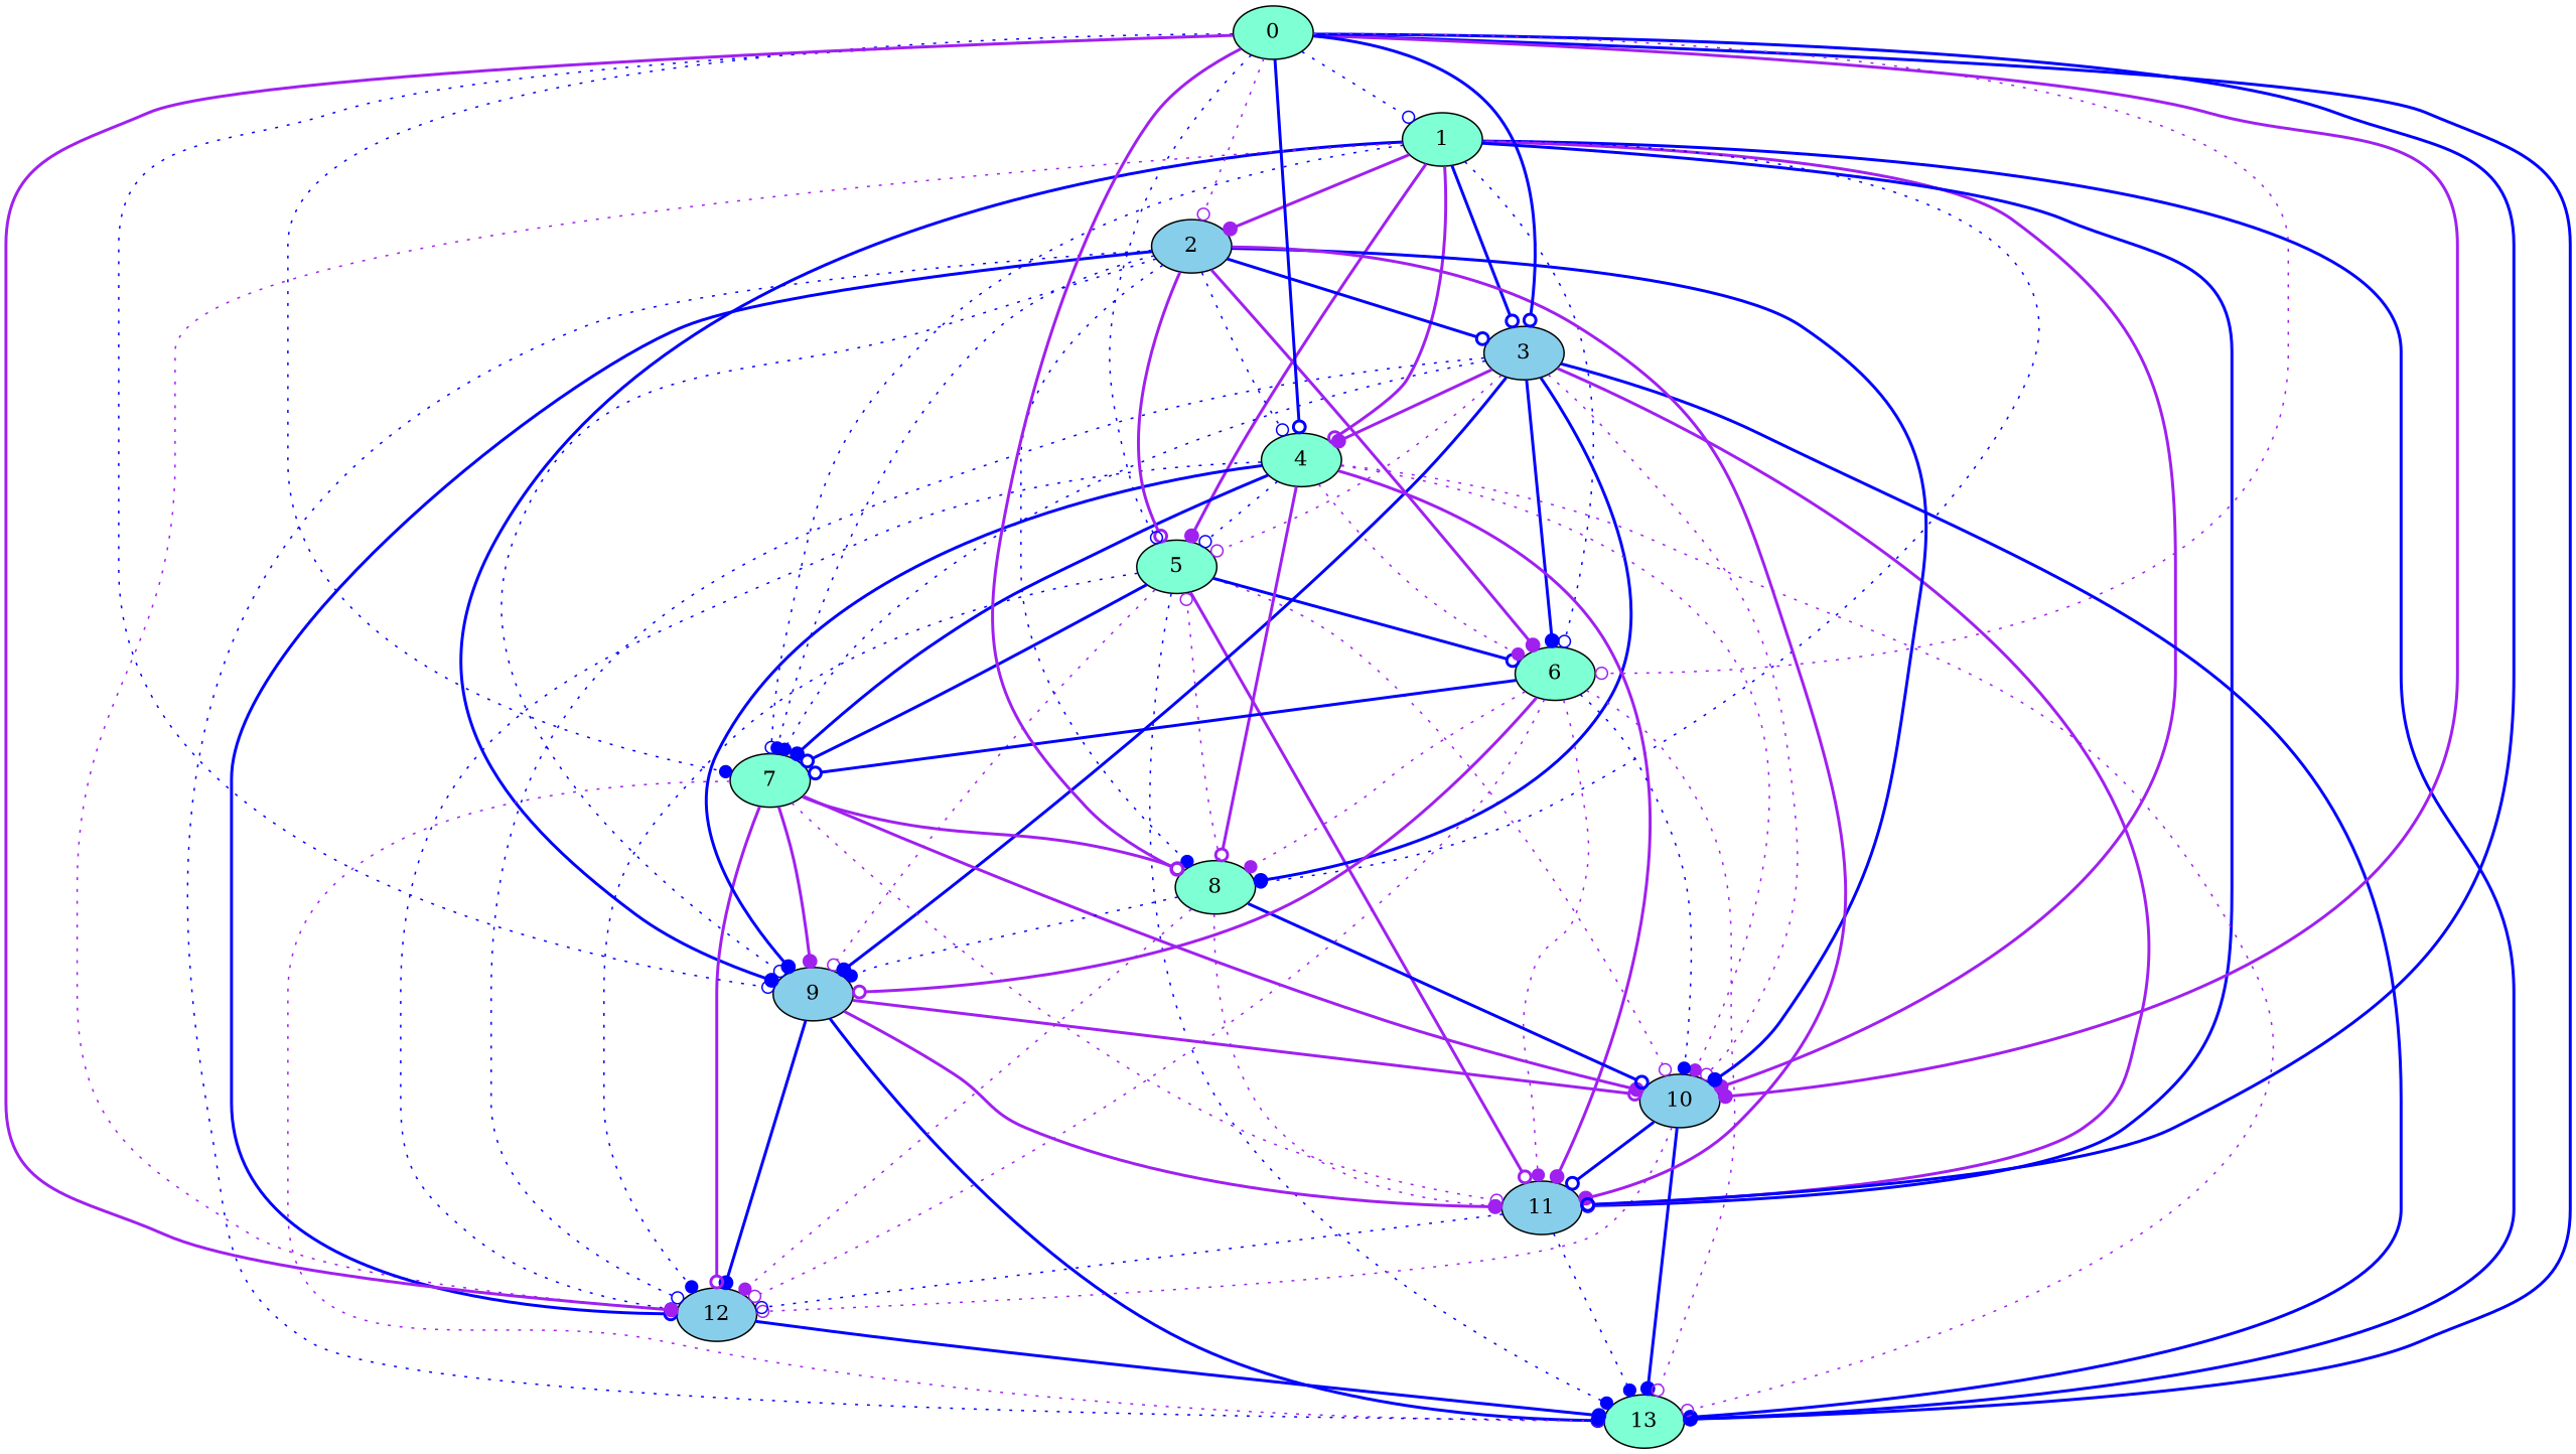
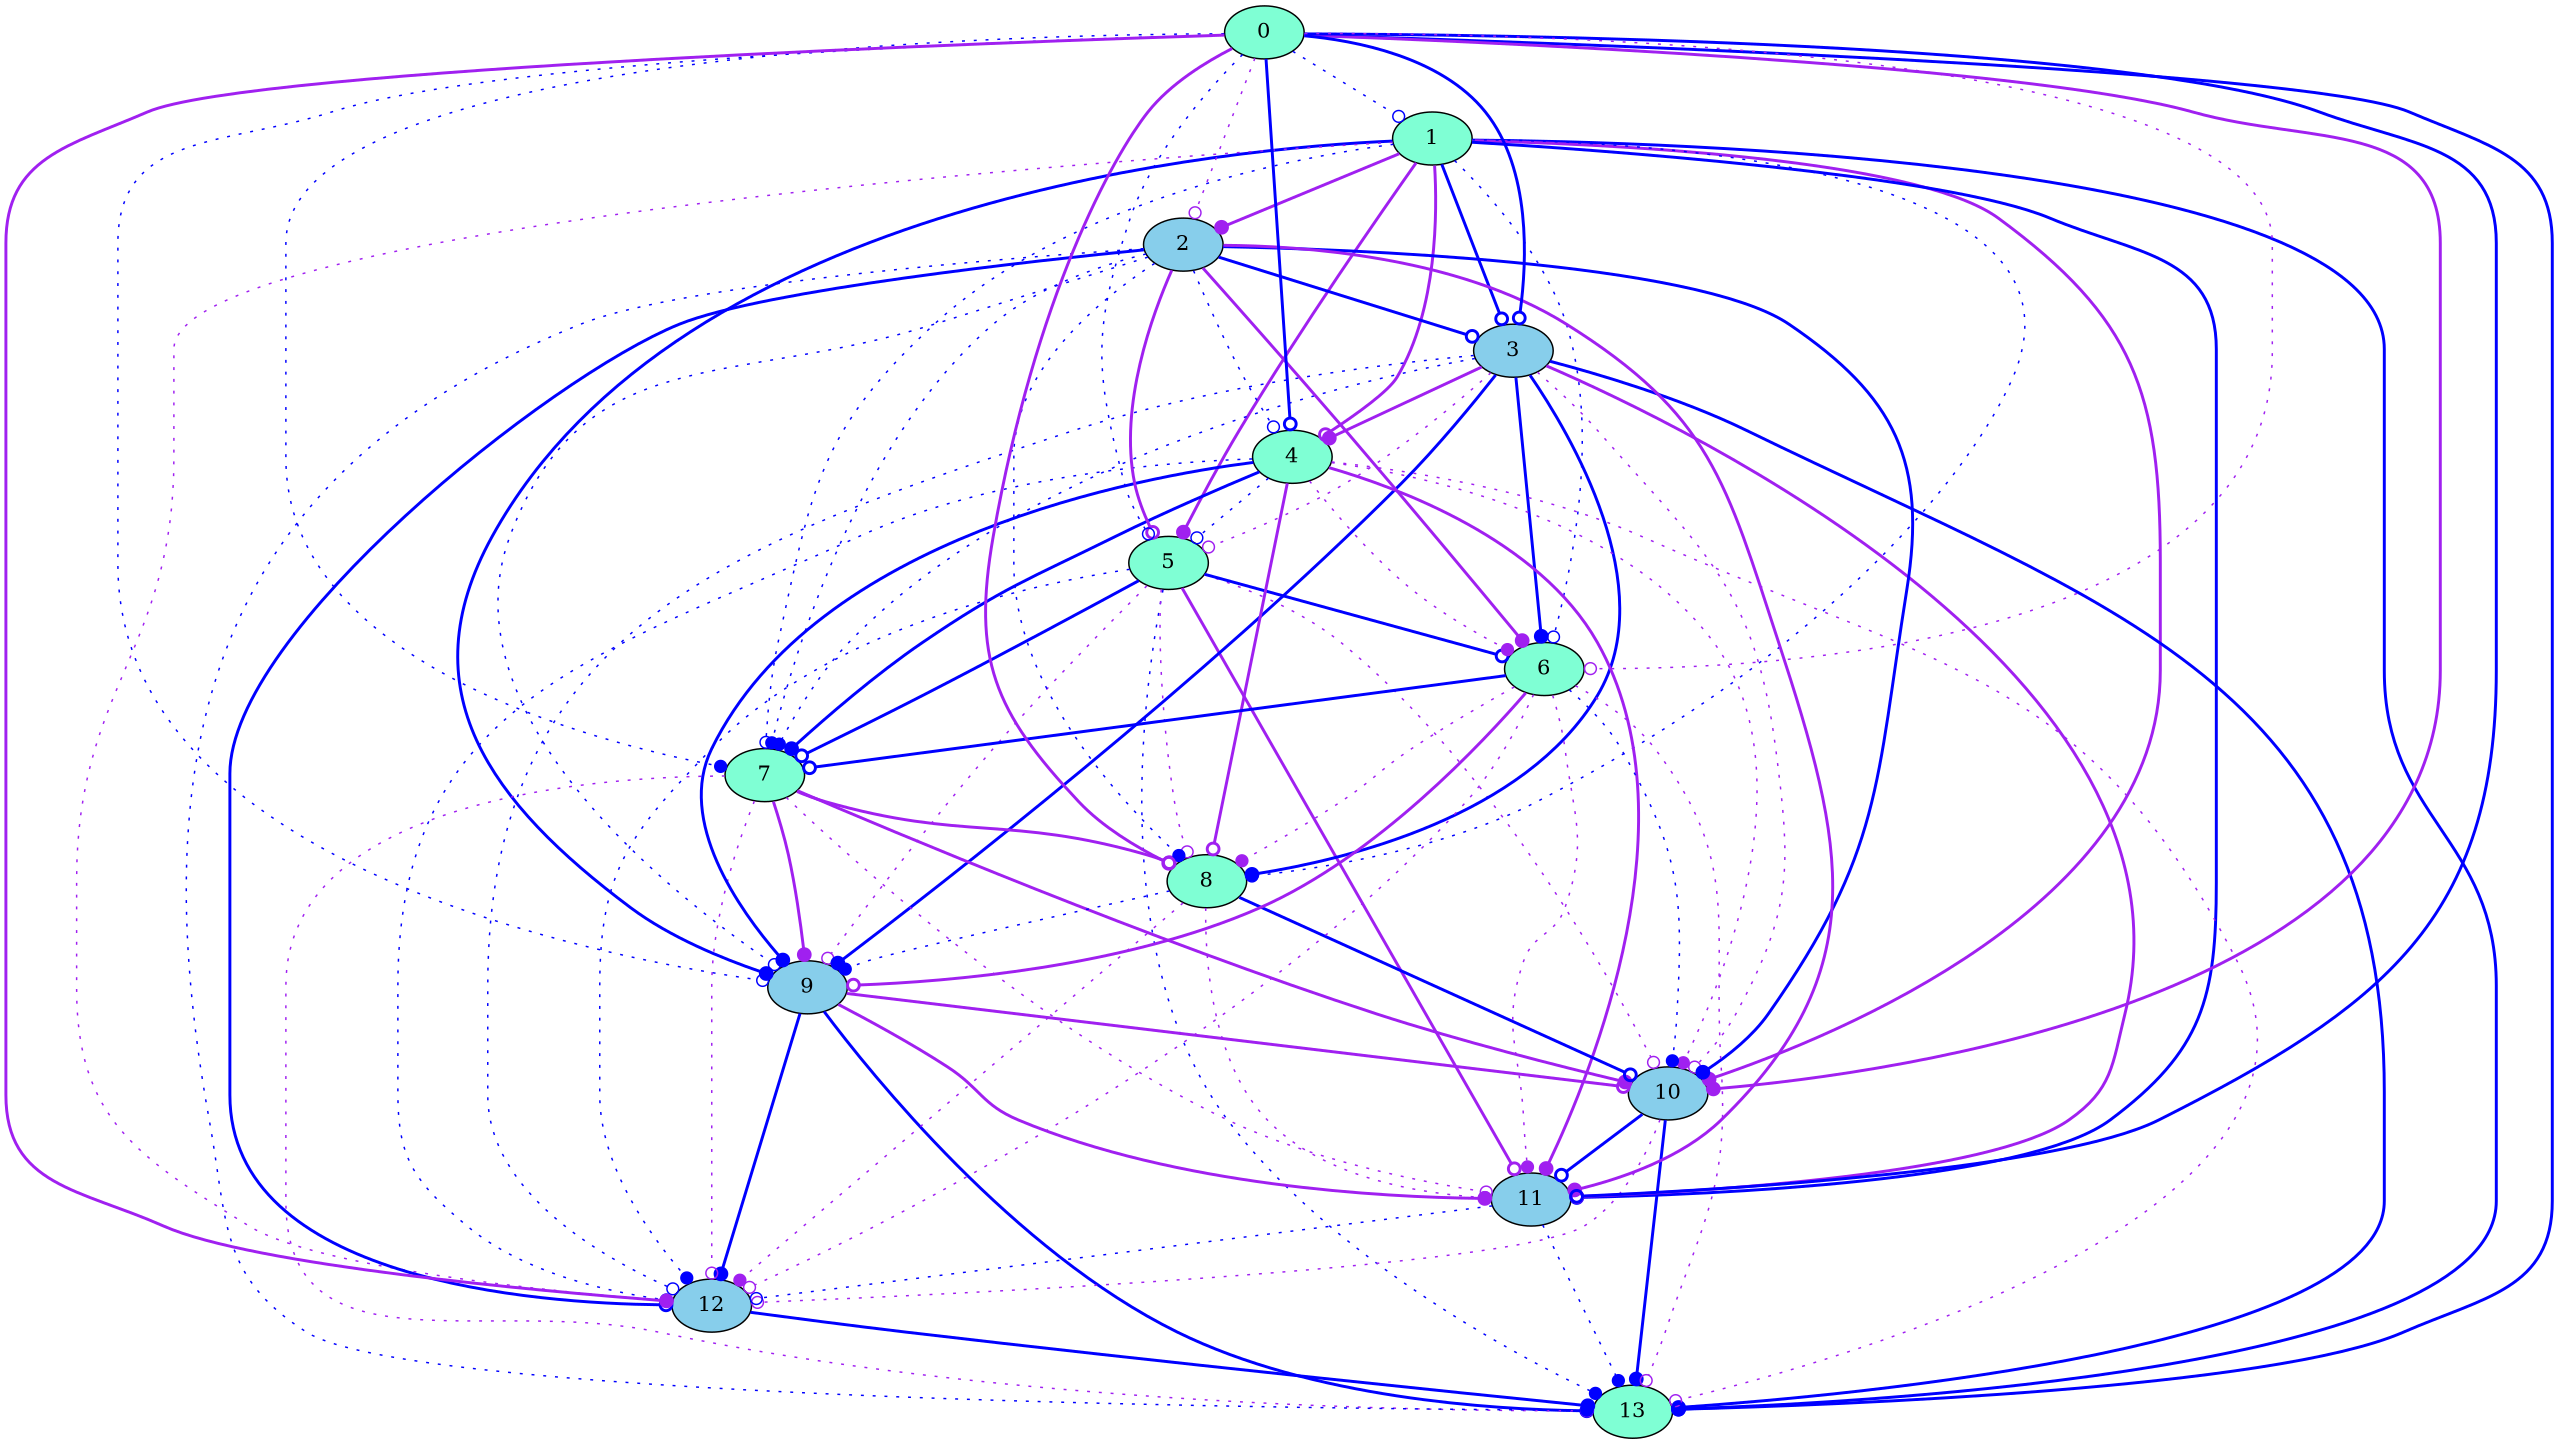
  strict digraph {
    node [fillcolor=aquamarine style=filled]
    edge [arrowhead=odot color=blue style=bold weight=1]
    1
    5
    9 [fillcolor=skyblue]
    13
    10 [fillcolor=skyblue]
    3 [fillcolor=skyblue]
    7
    11 [fillcolor=skyblue]
    4
    8
    2 [fillcolor=skyblue]
    12 [fillcolor=skyblue]
    6
    0
    1 -> 5 [arrowhead=dot color=purple]
    1 -> 9 [arrowhead=dot]
    1 -> 13
    1 -> 10 [arrowhead=dot color=purple]
    1 -> 3
    1 -> 7 [style=dotted]
    1 -> 11
    1 -> 4 [color=purple]
    1 -> 8 [style=dotted]
    1 -> 2 [arrowhead=dot color=purple]
    1 -> 12 [arrowhead=dot color=purple style=dotted]
    1 -> 6 [style=dotted]
    5 -> 9 [color=purple style=dotted]
    5 -> 13 [arrowhead=dot style=dotted]
    5 -> 10 [color=purple style=dotted]
    5 -> 7
    5 -> 11 [color=purple]
-   8 -> 5 [color=purple style=dotted]
+   5 -> 8 [color=purple style=dotted]
    5 -> 12 [arrowhead=dot style=dotted]
    5 -> 6
    9 -> 13 [arrowhead=dot]
    9 -> 10 [color=purple]
    9 -> 11 [arrowhead=dot color=purple]
    9 -> 12 [arrowhead=dot]
    10 -> 13 [arrowhead=dot]
    10 -> 11
    10 -> 12 [color=purple style=dotted]
    3 -> 5 [color=purple style=dotted]
    3 -> 9 [arrowhead=dot]
    3 -> 13 [arrowhead=dot]
    3 -> 10 [color=purple style=dotted]
    3 -> 7 [arrowhead=dot style=dotted]
    3 -> 11 [color=purple]
    3 -> 4 [arrowhead=dot color=purple]
    3 -> 8 [arrowhead=dot]
    3 -> 12 [style=dotted]
    3 -> 6 [arrowhead=dot]
    7 -> 9 [arrowhead=dot color=purple]
    7 -> 13 [arrowhead=dot color=purple style=dotted]
    7 -> 10 [arrowhead=dot color=purple]
    7 -> 11 [color=purple style=dotted]
    7 -> 8 [color=purple]
-   7 -> 12 [color=purple]
+   7 -> 12 [color=purple style=dotted]
    11 -> 13 [arrowhead=dot style=dotted]
    11 -> 12 [style=dotted]
    4 -> 5 [style=dotted]
    4 -> 9 [arrowhead=dot]
    4 -> 13 [color=purple style=dotted]
    4 -> 10 [arrowhead=dot color=purple style=dotted]
    4 -> 7 [arrowhead=dot]
    4 -> 11 [arrowhead=dot color=purple]
    4 -> 8 [color=purple]
    4 -> 12 [arrowhead=dot style=dotted]
    4 -> 6 [arrowhead=dot color=purple style=dotted]
    8 -> 9 [arrowhead=dot style=dotted]
    8 -> 10
    8 -> 11 [color=purple style=dotted]
    8 -> 12 [arrowhead=dot color=purple style=dotted]
    2 -> 5 [color=purple]
    2 -> 9 [style=dotted]
    2 -> 13 [arrowhead=dot style=dotted]
    2 -> 10 [arrowhead=dot]
    2 -> 3
    2 -> 7 [arrowhead=dot style=dotted]
    2 -> 11 [arrowhead=dot color=purple]
    2 -> 4 [style=dotted]
    2 -> 8 [arrowhead=dot style=dotted]
    2 -> 12
    2 -> 6 [arrowhead=dot color=purple]
    12 -> 13 [arrowhead=dot]
    6 -> 9 [color=purple]
    6 -> 13 [color=purple style=dotted]
    6 -> 10 [arrowhead=dot style=dotted]
    6 -> 7
    6 -> 11 [arrowhead=dot color=purple style=dotted]
    6 -> 8 [arrowhead=dot color=purple style=dotted]
    6 -> 12 [color=purple style=dotted]
    0 -> 1 [style=dotted]
    0 -> 5 [style=dotted]
    0 -> 9 [style=dotted]
    0 -> 13
    0 -> 10 [arrowhead=dot color=purple]
    0 -> 3
    0 -> 7 [arrowhead=dot style=dotted]
    0 -> 11
    0 -> 4
    0 -> 8 [color=purple]
    0 -> 2 [color=purple style=dotted]
    0 -> 12 [arrowhead=dot color=purple]
    0 -> 6 [color=purple style=dotted]
  }
